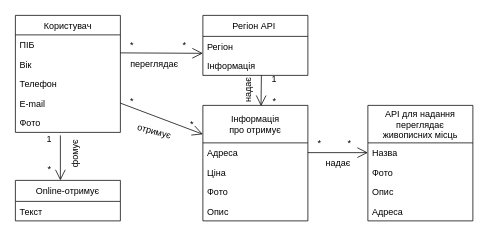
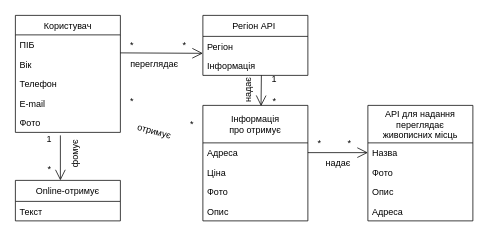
  <mxCell id="0" />
  <mxCell id="1" parent="0" />
  <mxCell id="2" value="Користувач" style="swimlane;fontStyle=0;childLayout=stackLayout;horizontal=1;startSize=26;fillColor=none;horizontalStack=0;resizeParent=1;resizeParentMax=0;resizeLast=0;collapsible=1;marginBottom=0;" parent="1" vertex="1"><mxGeometry x="20" y="20" width="140" height="156" as="geometry"><mxRectangle x="280" y="-970" width="60" height="30" as="alternateBounds" /></mxGeometry></mxCell>
  <mxCell id="3" value="ПІБ" style="text;strokeColor=none;fillColor=none;align=left;verticalAlign=top;spacingLeft=4;spacingRight=4;overflow=hidden;rotatable=0;points=[[0,0.5],[1,0.5]];portConstraint=eastwest;" parent="2" vertex="1"><mxGeometry y="26" width="140" height="26" as="geometry" /></mxCell>
  <mxCell id="4" value="Вік" style="text;strokeColor=none;fillColor=none;align=left;verticalAlign=top;spacingLeft=4;spacingRight=4;overflow=hidden;rotatable=0;points=[[0,0.5],[1,0.5]];portConstraint=eastwest;" parent="2" vertex="1"><mxGeometry y="52" width="140" height="26" as="geometry" /></mxCell>
  <mxCell id="5" value="Телефон" style="text;strokeColor=none;fillColor=none;align=left;verticalAlign=top;spacingLeft=4;spacingRight=4;overflow=hidden;rotatable=0;points=[[0,0.5],[1,0.5]];portConstraint=eastwest;" parent="2" vertex="1"><mxGeometry y="78" width="140" height="26" as="geometry" /></mxCell>
  <mxCell id="6" value="E-mail" style="text;strokeColor=none;fillColor=none;align=left;verticalAlign=top;spacingLeft=4;spacingRight=4;overflow=hidden;rotatable=0;points=[[0,0.5],[1,0.5]];portConstraint=eastwest;" parent="2" vertex="1"><mxGeometry y="104" width="140" height="26" as="geometry" /></mxCell>
  <mxCell id="7" value="Фото" style="text;strokeColor=none;fillColor=none;align=left;verticalAlign=top;spacingLeft=4;spacingRight=4;overflow=hidden;rotatable=0;points=[[0,0.5],[1,0.5]];portConstraint=eastwest;" parent="2" vertex="1"><mxGeometry y="130" width="140" height="26" as="geometry" /></mxCell>
  <mxCell id="8" value="API для надання &#10;переглядає &#10;живописних місць" style="swimlane;fontStyle=0;childLayout=stackLayout;horizontal=1;startSize=50;fillColor=none;horizontalStack=0;resizeParent=1;resizeParentMax=0;resizeLast=0;collapsible=1;marginBottom=0;" parent="1" vertex="1"><mxGeometry x="490" y="140" width="140" height="154" as="geometry"><mxRectangle x="280" y="-970" width="60" height="30" as="alternateBounds" /></mxGeometry></mxCell>
  <mxCell id="9" value="Назва" style="text;strokeColor=none;fillColor=none;align=left;verticalAlign=top;spacingLeft=4;spacingRight=4;overflow=hidden;rotatable=0;points=[[0,0.5],[1,0.5]];portConstraint=eastwest;" parent="8" vertex="1"><mxGeometry y="50" width="140" height="26" as="geometry" /></mxCell>
  <mxCell id="10" value="Фото" style="text;strokeColor=none;fillColor=none;align=left;verticalAlign=top;spacingLeft=4;spacingRight=4;overflow=hidden;rotatable=0;points=[[0,0.5],[1,0.5]];portConstraint=eastwest;" parent="8" vertex="1"><mxGeometry y="76" width="140" height="26" as="geometry" /></mxCell>
  <mxCell id="11" value="Опис" style="text;strokeColor=none;fillColor=none;align=left;verticalAlign=top;spacingLeft=4;spacingRight=4;overflow=hidden;rotatable=0;points=[[0,0.5],[1,0.5]];portConstraint=eastwest;" parent="8" vertex="1"><mxGeometry y="102" width="140" height="26" as="geometry" /></mxCell>
  <mxCell id="12" value="Адреса" style="text;strokeColor=none;fillColor=none;align=left;verticalAlign=top;spacingLeft=4;spacingRight=4;overflow=hidden;rotatable=0;points=[[0,0.5],[1,0.5]];portConstraint=eastwest;" parent="8" vertex="1"><mxGeometry y="128" width="140" height="26" as="geometry" /></mxCell>
  <mxCell id="13" value="Регіон API " style="swimlane;fontStyle=0;childLayout=stackLayout;horizontal=1;startSize=28;fillColor=none;horizontalStack=0;resizeParent=1;resizeParentMax=0;resizeLast=0;collapsible=1;marginBottom=0;" parent="1" vertex="1"><mxGeometry x="270" y="20" width="140" height="80" as="geometry"><mxRectangle x="280" y="-970" width="60" height="30" as="alternateBounds" /></mxGeometry></mxCell>
  <mxCell id="14" value="Регіон" style="text;strokeColor=none;fillColor=none;align=left;verticalAlign=top;spacingLeft=4;spacingRight=4;overflow=hidden;rotatable=0;points=[[0,0.5],[1,0.5]];portConstraint=eastwest;" parent="13" vertex="1"><mxGeometry y="28" width="140" height="26" as="geometry" /></mxCell>
  <mxCell id="15" value="Інформація" style="text;strokeColor=none;fillColor=none;align=left;verticalAlign=top;spacingLeft=4;spacingRight=4;overflow=hidden;rotatable=0;points=[[0,0.5],[1,0.5]];portConstraint=eastwest;" parent="13" vertex="1"><mxGeometry y="54" width="140" height="26" as="geometry" /></mxCell>
  <mxCell id="16" value="Інформація &#10;про отримує" style="swimlane;fontStyle=0;childLayout=stackLayout;horizontal=1;startSize=50;fillColor=none;horizontalStack=0;resizeParent=1;resizeParentMax=0;resizeLast=0;collapsible=1;marginBottom=0;" parent="1" vertex="1"><mxGeometry x="270" y="140" width="140" height="154" as="geometry"><mxRectangle x="280" y="-970" width="60" height="30" as="alternateBounds" /></mxGeometry></mxCell>
  <mxCell id="17" value="Адреса" style="text;strokeColor=none;fillColor=none;align=left;verticalAlign=top;spacingLeft=4;spacingRight=4;overflow=hidden;rotatable=0;points=[[0,0.5],[1,0.5]];portConstraint=eastwest;" parent="16" vertex="1"><mxGeometry y="50" width="140" height="26" as="geometry" /></mxCell>
  <mxCell id="18" value="Ціна" style="text;strokeColor=none;fillColor=none;align=left;verticalAlign=top;spacingLeft=4;spacingRight=4;overflow=hidden;rotatable=0;points=[[0,0.5],[1,0.5]];portConstraint=eastwest;" parent="16" vertex="1"><mxGeometry y="76" width="140" height="26" as="geometry" /></mxCell>
  <mxCell id="19" value="Фото" style="text;strokeColor=none;fillColor=none;align=left;verticalAlign=top;spacingLeft=4;spacingRight=4;overflow=hidden;rotatable=0;points=[[0,0.5],[1,0.5]];portConstraint=eastwest;" parent="16" vertex="1"><mxGeometry y="102" width="140" height="26" as="geometry" /></mxCell>
  <mxCell id="20" value="Опис" style="text;strokeColor=none;fillColor=none;align=left;verticalAlign=top;spacingLeft=4;spacingRight=4;overflow=hidden;rotatable=0;points=[[0,0.5],[1,0.5]];portConstraint=eastwest;" parent="16" vertex="1"><mxGeometry y="128" width="140" height="26" as="geometry" /></mxCell>
  <mxCell id="21" value="Online-отримує" style="swimlane;fontStyle=0;childLayout=stackLayout;horizontal=1;startSize=28;fillColor=none;horizontalStack=0;resizeParent=1;resizeParentMax=0;resizeLast=0;collapsible=1;marginBottom=0;" parent="1" vertex="1"><mxGeometry x="20" y="240" width="140" height="54" as="geometry"><mxRectangle x="280" y="-970" width="60" height="30" as="alternateBounds" /></mxGeometry></mxCell>
  <mxCell id="22" value="Текст" style="text;strokeColor=none;fillColor=none;align=left;verticalAlign=top;spacingLeft=4;spacingRight=4;overflow=hidden;rotatable=0;points=[[0,0.5],[1,0.5]];portConstraint=eastwest;" parent="21" vertex="1"><mxGeometry y="28" width="140" height="26" as="geometry" /></mxCell>
  <mxCell id="23" value="" style="endArrow=none;html=1;startSize=12;startArrow=open;startFill=0;exitX=0.554;exitY=0.006;exitDx=0;exitDy=0;exitPerimeter=0;" parent="1" source="16" edge="1"><mxGeometry relative="1" as="geometry"><mxPoint x="350" y="247" as="sourcePoint" /><mxPoint x="348" y="100" as="targetPoint" /><Array as="points" /></mxGeometry></mxCell>
  <mxCell id="24" value="*" style="text;html=1;align=center;verticalAlign=middle;resizable=0;points=[];autosize=1;strokeColor=none;fillColor=none;" parent="1" vertex="1"><mxGeometry x="350" y="120" width="30" height="30" as="geometry" /></mxCell>
  <mxCell id="25" value="1" style="text;html=1;align=center;verticalAlign=middle;resizable=0;points=[];autosize=1;strokeColor=none;fillColor=none;" parent="1" vertex="1"><mxGeometry x="350" y="90" width="30" height="30" as="geometry" /></mxCell>
  <mxCell id="26" value="" style="endArrow=none;html=1;startSize=12;startArrow=open;startFill=0;entryX=1;entryY=0.5;entryDx=0;entryDy=0;exitX=0;exitY=0.5;exitDx=0;exitDy=0;" parent="1" source="9" target="17" edge="1"><mxGeometry relative="1" as="geometry"><mxPoint x="450" y="60" as="sourcePoint" /><mxPoint x="460" y="110" as="targetPoint" /><Array as="points" /></mxGeometry></mxCell>
  <mxCell id="27" value="*" style="text;html=1;align=center;verticalAlign=middle;resizable=0;points=[];autosize=1;strokeColor=none;fillColor=none;" parent="1" vertex="1"><mxGeometry x="410" y="176" width="30" height="30" as="geometry" /></mxCell>
  <mxCell id="28" value="*" style="text;html=1;align=center;verticalAlign=middle;resizable=0;points=[];autosize=1;strokeColor=none;fillColor=none;" parent="1" vertex="1"><mxGeometry x="450" y="176" width="30" height="30" as="geometry" /></mxCell>
  <mxCell id="29" value="" style="endArrow=none;html=1;startSize=12;startArrow=open;startFill=0;exitX=0;exitY=-0.131;exitDx=0;exitDy=0;exitPerimeter=0;" parent="1" source="15" edge="1"><mxGeometry relative="1" as="geometry"><mxPoint x="410" y="213" as="sourcePoint" /><mxPoint x="160" y="70" as="targetPoint" /><Array as="points" /></mxGeometry></mxCell>
  <mxCell id="30" value="*" style="text;html=1;align=center;verticalAlign=middle;resizable=0;points=[];autosize=1;strokeColor=none;fillColor=none;" parent="1" vertex="1"><mxGeometry x="160" y="45" width="30" height="30" as="geometry" /></mxCell>
  <mxCell id="31" value="*" style="text;html=1;align=center;verticalAlign=middle;resizable=0;points=[];autosize=1;strokeColor=none;fillColor=none;" parent="1" vertex="1"><mxGeometry x="230" y="45" width="30" height="30" as="geometry" /></mxCell>
  <mxCell id="32" value="" style="endArrow=none;html=1;startSize=12;startArrow=open;startFill=0;" parent="1" edge="1"><mxGeometry relative="1" as="geometry"><mxPoint x="80" y="240" as="sourcePoint" /><mxPoint x="80" y="180" as="targetPoint" /><Array as="points" /></mxGeometry></mxCell>
  <mxCell id="33" value="1" style="text;html=1;align=center;verticalAlign=middle;resizable=0;points=[];autosize=1;strokeColor=none;fillColor=none;" parent="1" vertex="1"><mxGeometry x="50" y="170" width="30" height="30" as="geometry" /></mxCell>
  <mxCell id="34" value="*" style="text;html=1;align=center;verticalAlign=middle;resizable=0;points=[];autosize=1;strokeColor=none;fillColor=none;" parent="1" vertex="1"><mxGeometry x="50" y="210" width="30" height="30" as="geometry" /></mxCell>
- <mxCell id="35" value="" style="endArrow=none;html=1;startSize=12;startArrow=open;startFill=0;entryX=1;entryY=0.5;entryDx=0;entryDy=0;exitX=0;exitY=0.25;exitDx=0;exitDy=0;" parent="1" source="16" target="6" edge="1"><mxGeometry relative="1" as="geometry"><mxPoint x="410" y="213" as="sourcePoint" /><mxPoint x="360" y="213" as="targetPoint" /><Array as="points" /></mxGeometry></mxCell>
  <mxCell id="36" value="*" style="text;html=1;align=center;verticalAlign=middle;resizable=0;points=[];autosize=1;strokeColor=none;fillColor=none;" parent="1" vertex="1"><mxGeometry x="160" y="120" width="30" height="30" as="geometry" /></mxCell>
  <mxCell id="37" value="*" style="text;html=1;align=center;verticalAlign=middle;resizable=0;points=[];autosize=1;strokeColor=none;fillColor=none;" parent="1" vertex="1"><mxGeometry x="240" y="150" width="30" height="30" as="geometry" /></mxCell>
  <mxCell id="38" value="фомує" style="text;html=1;align=center;verticalAlign=middle;resizable=0;points=[];autosize=1;strokeColor=none;fillColor=none;rotation=-90;" parent="1" vertex="1"><mxGeometry x="70" y="190" width="60" height="30" as="geometry" /></mxCell>
  <mxCell id="39" value="переглядає" style="text;html=1;align=center;verticalAlign=middle;resizable=0;points=[];autosize=1;strokeColor=none;fillColor=none;" parent="1" vertex="1"><mxGeometry x="160" y="70" width="90" height="30" as="geometry" /></mxCell>
  <mxCell id="40" value="надає" style="text;html=1;align=center;verticalAlign=middle;resizable=0;points=[];autosize=1;strokeColor=none;fillColor=none;" parent="1" vertex="1"><mxGeometry x="420" y="202" width="60" height="30" as="geometry" /></mxCell>
  <mxCell id="41" value="надає" style="text;html=1;align=center;verticalAlign=middle;resizable=0;points=[];autosize=1;strokeColor=none;fillColor=none;rotation=-90;" parent="1" vertex="1"><mxGeometry x="300" y="105" width="60" height="30" as="geometry" /></mxCell>
  <mxCell id="42" value="отримує" style="text;html=1;align=center;verticalAlign=middle;resizable=0;points=[];autosize=1;strokeColor=none;fillColor=none;rotation=15;" parent="1" vertex="1"><mxGeometry x="170" y="160" width="70" height="30" as="geometry" /></mxCell>
